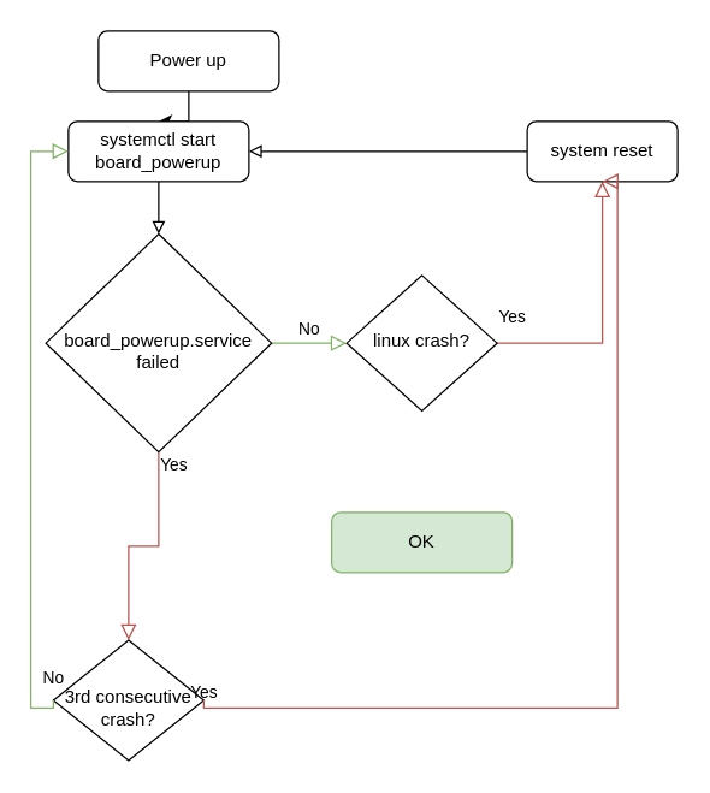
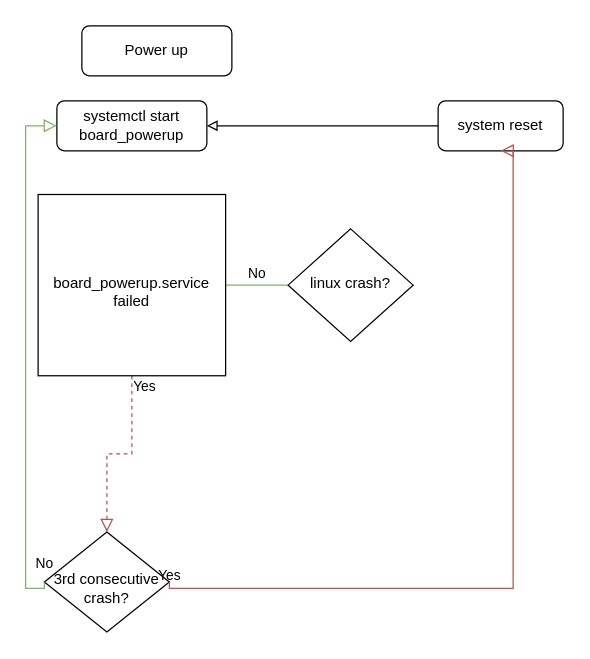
  <mxCell id="0" />
  <mxCell id="1" parent="0" />
- <mxCell id="2" value="" style="edgeStyle=orthogonalEdgeStyle;rounded=0;orthogonalLoop=1;jettySize=auto;html=1;" edge="1" parent="1" source="3" target="14"><mxGeometry relative="1" as="geometry" /></mxCell>
  <mxCell id="3" value="Power up" style="rounded=1;whiteSpace=wrap;html=1;fontSize=12;glass=0;strokeWidth=1;shadow=0;" parent="1" vertex="1"><mxGeometry x="65" y="20" width="120" height="40" as="geometry" /></mxCell>
- <mxCell id="4" value="Yes" style="rounded=0;html=1;jettySize=auto;orthogonalLoop=1;fontSize=11;endArrow=block;endFill=0;endSize=8;strokeWidth=1;shadow=0;labelBackgroundColor=none;edgeStyle=orthogonalEdgeStyle;entryX=0.5;entryY=0;entryDx=0;entryDy=0;fillColor=#f8cecc;strokeColor=#b85450;" parent="1" source="6" target="12" edge="1"><mxGeometry x="-0.882" y="10" relative="1" as="geometry"><mxPoint as="offset" /><mxPoint x="100" y="280" as="targetPoint" /><Array as="points" /></mxGeometry></mxCell>
- <mxCell id="5" value="No" style="edgeStyle=orthogonalEdgeStyle;rounded=0;html=1;jettySize=auto;orthogonalLoop=1;fontSize=11;endArrow=block;endFill=0;endSize=8;strokeWidth=1;shadow=0;labelBackgroundColor=none;fillColor=#d5e8d4;strokeColor=#82b366;entryX=0;entryY=0.5;entryDx=0;entryDy=0;" parent="1" source="6" target="8" edge="1"><mxGeometry y="10" relative="1" as="geometry"><mxPoint as="offset" /><mxPoint x="220" y="230" as="targetPoint" /></mxGeometry></mxCell>
- <mxCell id="6" value="&lt;br&gt;board_powerup.service failed" style="rhombus;whiteSpace=wrap;html=1;shadow=0;fontFamily=Helvetica;fontSize=12;align=center;strokeWidth=1;spacing=6;spacingTop=-4;" parent="1" vertex="1"><mxGeometry x="30" y="155" width="150" height="145" as="geometry" /></mxCell>
- <mxCell id="7" value="Yes" style="edgeStyle=orthogonalEdgeStyle;rounded=0;html=1;jettySize=auto;orthogonalLoop=1;fontSize=11;endArrow=block;endFill=0;endSize=8;strokeWidth=1;shadow=0;labelBackgroundColor=none;fillColor=#f8cecc;strokeColor=#b85450;" edge="1" parent="1" source="8" target="11"><mxGeometry x="-0.887" y="18" relative="1" as="geometry"><mxPoint as="offset" /></mxGeometry></mxCell>
+ <mxCell id="4" value="Yes" style="rounded=0;html=1;jettySize=auto;orthogonalLoop=1;fontSize=11;endArrow=block;endFill=0;endSize=8;strokeWidth=1;shadow=0;labelBackgroundColor=none;edgeStyle=orthogonalEdgeStyle;entryX=0.5;entryY=0;entryDx=0;entryDy=0;fillColor=#f8cecc;strokeColor=#b85450;dashed=1;" parent="1" source="6" target="12" edge="1"><mxGeometry x="-0.882" y="10" relative="1" as="geometry"><mxPoint as="offset" /><mxPoint x="100" y="280" as="targetPoint" /><Array as="points" /></mxGeometry></mxCell>
+ <mxCell id="5" value="No" style="edgeStyle=orthogonalEdgeStyle;rounded=0;html=1;jettySize=auto;orthogonalLoop=1;fontSize=11;endArrow=none;endFill=0;endSize=8;strokeWidth=1;shadow=0;labelBackgroundColor=none;fillColor=#d5e8d4;strokeColor=#82b366;entryX=0;entryY=0.5;entryDx=0;entryDy=0;" parent="1" source="6" target="8" edge="1"><mxGeometry y="10" relative="1" as="geometry"><mxPoint as="offset" /><mxPoint x="220" y="230" as="targetPoint" /></mxGeometry></mxCell>
+ <mxCell id="6" value="&lt;br&gt;board_powerup.service failed" style="whiteSpace=wrap;html=1;shadow=0;fontFamily=Helvetica;fontSize=12;align=center;strokeWidth=1;spacing=6;spacingTop=-4;rounded=0;" parent="1" vertex="1"><mxGeometry x="30" y="155" width="150" height="145" as="geometry" /></mxCell>
  <mxCell id="8" value="linux crash?" style="rhombus;whiteSpace=wrap;html=1;shadow=0;fontFamily=Helvetica;fontSize=12;align=center;strokeWidth=1;spacing=6;spacingTop=-4;" vertex="1" parent="1"><mxGeometry x="230" y="182.5" width="100" height="90" as="geometry" /></mxCell>
- <mxCell id="9" value="OK" style="rounded=1;whiteSpace=wrap;html=1;fontSize=12;glass=0;strokeWidth=1;shadow=0;fillColor=#d5e8d4;strokeColor=#82b366;" vertex="1" parent="1"><mxGeometry x="220" y="340" width="120" height="40" as="geometry" /></mxCell>
  <mxCell id="10" style="edgeStyle=orthogonalEdgeStyle;rounded=0;orthogonalLoop=1;jettySize=auto;html=1;endArrow=block;endFill=0;entryX=1;entryY=0.5;entryDx=0;entryDy=0;" edge="1" parent="1" source="11" target="14"><mxGeometry relative="1" as="geometry"><mxPoint x="-30" y="120" as="targetPoint" /></mxGeometry></mxCell>
  <mxCell id="11" value="system reset" style="rounded=1;whiteSpace=wrap;html=1;fontSize=12;glass=0;strokeWidth=1;shadow=0;" vertex="1" parent="1"><mxGeometry x="350" y="80" width="100" height="40" as="geometry" /></mxCell>
  <mxCell id="12" value="&lt;br&gt;3rd consecutive crash?" style="rhombus;whiteSpace=wrap;html=1;shadow=0;fontFamily=Helvetica;fontSize=12;align=center;strokeWidth=1;spacing=6;spacingTop=-4;" vertex="1" parent="1"><mxGeometry x="35" y="425" width="100" height="80" as="geometry" /></mxCell>
- <mxCell id="13" style="edgeStyle=orthogonalEdgeStyle;rounded=0;orthogonalLoop=1;jettySize=auto;html=1;exitX=0.5;exitY=1;exitDx=0;exitDy=0;endArrow=block;endFill=0;" edge="1" parent="1" source="14" target="6"><mxGeometry relative="1" as="geometry" /></mxCell>
  <mxCell id="14" value="systemctl start board_powerup" style="rounded=1;whiteSpace=wrap;html=1;fontSize=12;glass=0;strokeWidth=1;shadow=0;" vertex="1" parent="1"><mxGeometry x="45" y="80" width="120" height="40" as="geometry" /></mxCell>
  <mxCell id="15" value="No" style="rounded=0;html=1;jettySize=auto;orthogonalLoop=1;fontSize=11;endArrow=block;endFill=0;endSize=8;strokeWidth=1;shadow=0;labelBackgroundColor=none;edgeStyle=orthogonalEdgeStyle;entryX=0;entryY=0.5;entryDx=0;entryDy=0;exitX=0;exitY=0.5;exitDx=0;exitDy=0;fillColor=#d5e8d4;strokeColor=#82b366;" edge="1" parent="1" source="12" target="14"><mxGeometry x="-0.977" y="-20" relative="1" as="geometry"><mxPoint as="offset" /><mxPoint x="130" y="460" as="sourcePoint" /><mxPoint x="130" y="480" as="targetPoint" /><Array as="points"><mxPoint x="20" y="470" /><mxPoint x="20" y="100" /></Array></mxGeometry></mxCell>
  <mxCell id="16" value="Yes" style="edgeStyle=orthogonalEdgeStyle;rounded=0;html=1;jettySize=auto;orthogonalLoop=1;fontSize=11;endArrow=block;endFill=0;endSize=8;strokeWidth=1;shadow=0;labelBackgroundColor=none;exitX=1;exitY=0.5;exitDx=0;exitDy=0;fillColor=#f8cecc;strokeColor=#b85450;entryX=0.5;entryY=1;entryDx=0;entryDy=0;" edge="1" parent="1" source="12" target="11"><mxGeometry x="-0.983" y="10" relative="1" as="geometry"><mxPoint as="offset" /><mxPoint x="20" y="319.66" as="sourcePoint" /><mxPoint x="420" y="270" as="targetPoint" /><Array as="points"><mxPoint x="410" y="470" /></Array></mxGeometry></mxCell>
